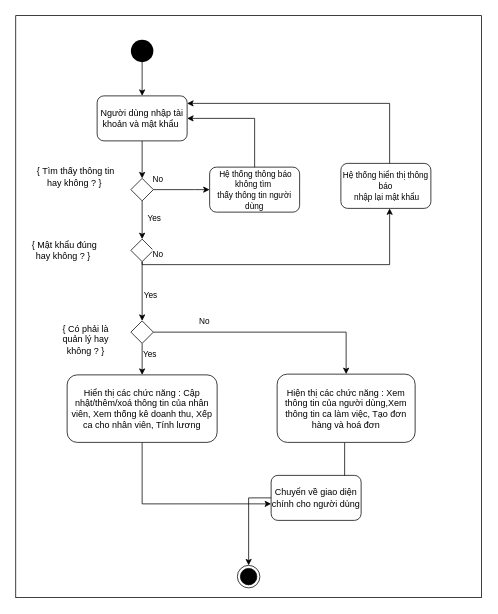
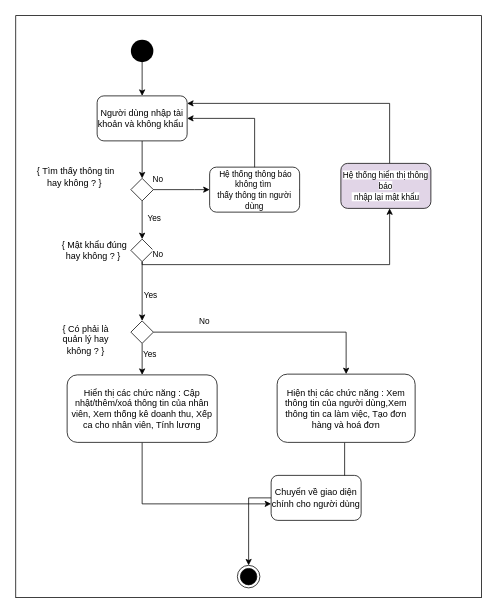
  <mxCell id="0" />
  <mxCell id="1" parent="0" />
  <mxCell id="2" value="" style="rounded=0;whiteSpace=wrap;html=1;fillColor=none;" vertex="1" parent="1"><mxGeometry x="20.5" y="20" width="621" height="776" as="geometry" /></mxCell>
  <mxCell id="3" style="edgeStyle=orthogonalEdgeStyle;rounded=0;orthogonalLoop=1;jettySize=auto;html=1;entryX=0.5;entryY=0;entryDx=0;entryDy=0;" parent="1" source="4" target="12" edge="1"><mxGeometry relative="1" as="geometry" /></mxCell>
- <mxCell id="4" value="Người dùng nhập tài khoản và&amp;nbsp;mật khẩu&amp;nbsp;" style="rounded=1;whiteSpace=wrap;html=1;" parent="1" vertex="1"><mxGeometry x="129" y="127" width="120" height="60" as="geometry" /></mxCell>
+ <mxCell id="4" value="Người dùng nhập tài khoản và&amp;nbsp;không khẩu&amp;nbsp;" style="rounded=1;whiteSpace=wrap;html=1;" parent="1" vertex="1"><mxGeometry x="129" y="127" width="120" height="60" as="geometry" /></mxCell>
  <mxCell id="5" style="edgeStyle=orthogonalEdgeStyle;rounded=0;orthogonalLoop=1;jettySize=auto;html=1;entryX=0.5;entryY=0;entryDx=0;entryDy=0;exitX=0.5;exitY=1;exitDx=0;exitDy=0;" parent="1" source="6" target="4" edge="1"><mxGeometry relative="1" as="geometry" /></mxCell>
  <mxCell id="6" value="" style="ellipse;fillColor=#000000;strokeColor=none;" parent="1" vertex="1"><mxGeometry x="174" y="52" width="30" height="30" as="geometry" /></mxCell>
  <mxCell id="7" value="" style="ellipse;html=1;shape=endState;fillColor=#000000;strokeColor=#000000;" parent="1" vertex="1"><mxGeometry x="316" y="753" width="30" height="30" as="geometry" /></mxCell>
  <mxCell id="8" style="edgeStyle=orthogonalEdgeStyle;rounded=0;orthogonalLoop=1;jettySize=auto;html=1;exitX=1;exitY=0.5;exitDx=0;exitDy=0;entryX=1;entryY=0.5;entryDx=0;entryDy=0;" parent="1" source="30" target="4" edge="1"><mxGeometry relative="1" as="geometry"><Array as="points"><mxPoint x="339" y="252" /><mxPoint x="339" y="157" /></Array></mxGeometry></mxCell>
  <mxCell id="9" style="edgeStyle=orthogonalEdgeStyle;rounded=0;orthogonalLoop=1;jettySize=auto;html=1;entryX=0.5;entryY=0;entryDx=0;entryDy=0;" parent="1" source="12" target="18" edge="1"><mxGeometry relative="1" as="geometry" /></mxCell>
  <mxCell id="10" value="Yes" style="edgeLabel;html=1;align=center;verticalAlign=middle;resizable=0;points=[];" parent="9" vertex="1" connectable="0"><mxGeometry x="-0.143" y="1" relative="1" as="geometry"><mxPoint x="14" as="offset" /></mxGeometry></mxCell>
  <mxCell id="11" value="Yes" style="edgeLabel;html=1;align=center;verticalAlign=middle;resizable=0;points=[];" vertex="1" connectable="0" parent="9"><mxGeometry x="-0.143" y="1" relative="1" as="geometry"><mxPoint x="9" y="103" as="offset" /></mxGeometry></mxCell>
  <mxCell id="12" value="" style="rhombus;" parent="1" vertex="1"><mxGeometry x="174" y="237" width="30" height="30" as="geometry" /></mxCell>
  <mxCell id="13" style="edgeStyle=orthogonalEdgeStyle;rounded=0;orthogonalLoop=1;jettySize=auto;html=1;exitX=0.5;exitY=1;exitDx=0;exitDy=0;" parent="1" source="6" target="6" edge="1"><mxGeometry relative="1" as="geometry" /></mxCell>
  <mxCell id="14" style="edgeStyle=orthogonalEdgeStyle;rounded=0;orthogonalLoop=1;jettySize=auto;html=1;entryX=0;entryY=0.633;entryDx=0;entryDy=0;entryPerimeter=0;" parent="1" source="15" target="36" edge="1"><mxGeometry relative="1" as="geometry"><Array as="points"><mxPoint x="189" y="671" /></Array></mxGeometry></mxCell>
  <mxCell id="15" value="Hiển thị các chức năng : Cập nhật/thêm/xoá thông tin của nhân viên, Xem thống kê doanh thu, Xếp ca cho nhân viên, Tính lương" style="rounded=1;whiteSpace=wrap;html=1;" parent="1" vertex="1"><mxGeometry x="89" y="499" width="200" height="90" as="geometry" /></mxCell>
  <mxCell id="16" style="edgeStyle=orthogonalEdgeStyle;rounded=0;orthogonalLoop=1;jettySize=auto;html=1;" parent="1" source="27" edge="1"><mxGeometry relative="1" as="geometry"><mxPoint x="249" y="137" as="targetPoint" /><Array as="points"><mxPoint x="519" y="137" /></Array></mxGeometry></mxCell>
  <mxCell id="17" style="edgeStyle=orthogonalEdgeStyle;rounded=0;orthogonalLoop=1;jettySize=auto;html=1;entryX=0.5;entryY=0;entryDx=0;entryDy=0;" parent="1" source="18" target="23" edge="1"><mxGeometry relative="1" as="geometry" /></mxCell>
  <mxCell id="18" value="" style="rhombus;direction=east;" parent="1" vertex="1"><mxGeometry x="174" y="318" width="30" height="30" as="geometry" /></mxCell>
  <mxCell id="19" style="edgeStyle=orthogonalEdgeStyle;rounded=0;orthogonalLoop=1;jettySize=auto;html=1;entryX=0.5;entryY=0;entryDx=0;entryDy=0;" parent="1" source="23" target="34" edge="1"><mxGeometry relative="1" as="geometry"><mxPoint x="424" y="442" as="targetPoint" /></mxGeometry></mxCell>
  <mxCell id="20" value="No" style="edgeLabel;html=1;align=center;verticalAlign=middle;resizable=0;points=[];" parent="19" vertex="1" connectable="0"><mxGeometry x="-0.536" relative="1" as="geometry"><mxPoint x="-6" y="-15" as="offset" /></mxGeometry></mxCell>
  <mxCell id="21" style="edgeStyle=orthogonalEdgeStyle;rounded=0;orthogonalLoop=1;jettySize=auto;html=1;entryX=0.5;entryY=0;entryDx=0;entryDy=0;" parent="1" source="23" target="15" edge="1"><mxGeometry relative="1" as="geometry" /></mxCell>
  <mxCell id="22" value="Yes" style="edgeLabel;html=1;align=center;verticalAlign=middle;resizable=0;points=[];" parent="21" vertex="1" connectable="0"><mxGeometry x="-0.323" y="-3" relative="1" as="geometry"><mxPoint x="12" as="offset" /></mxGeometry></mxCell>
  <mxCell id="23" value="" style="rhombus;rotation=0;" parent="1" vertex="1"><mxGeometry x="174" y="427" width="30" height="30" as="geometry" /></mxCell>
  <mxCell id="24" value="&amp;nbsp;{ Tìm thấy thông tin hay không ? }" style="text;html=1;strokeColor=none;fillColor=none;align=center;verticalAlign=middle;whiteSpace=wrap;rounded=0;" parent="1" vertex="1"><mxGeometry x="39" y="217" width="120" height="35" as="geometry" /></mxCell>
- <mxCell id="25" value="&amp;nbsp;{ Mật khẩu đúng hay không ? }" style="text;html=1;strokeColor=none;fillColor=none;align=center;verticalAlign=middle;whiteSpace=wrap;rounded=0;" parent="1" vertex="1"><mxGeometry x="34" y="318" width="100" height="30" as="geometry" /></mxCell>
+ <mxCell id="25" value="&amp;nbsp;{ Mật khẩu đúng hay không ? }" style="text;html=1;strokeColor=none;fillColor=none;align=center;verticalAlign=middle;whiteSpace=wrap;rounded=0;" parent="1" vertex="1"><mxGeometry x="74" y="318" width="100" height="30" as="geometry" /></mxCell>
  <mxCell id="26" value="{ Có phải là quản lý hay không ? }" style="text;html=1;strokeColor=none;fillColor=none;align=center;verticalAlign=middle;whiteSpace=wrap;rounded=0;" parent="1" vertex="1"><mxGeometry x="74" y="429.5" width="80" height="45" as="geometry" /></mxCell>
- <mxCell id="27" value="&lt;span style=&quot;font-size: 11px ; background-color: rgb(255 , 255 , 255)&quot;&gt;Hệ thống hiển thị thông báo&lt;/span&gt;&lt;br style=&quot;font-size: 11px&quot;&gt;&lt;span style=&quot;font-size: 11px ; background-color: rgb(255 , 255 , 255)&quot;&gt;&amp;nbsp;nhập lại mật khẩu&lt;/span&gt;" style="rounded=1;whiteSpace=wrap;html=1;" parent="1" vertex="1"><mxGeometry x="454" y="217" width="120" height="60" as="geometry" /></mxCell>
+ <mxCell id="27" value="&lt;span style=&quot;font-size: 11px ; background-color: rgb(255 , 255 , 255)&quot;&gt;Hệ thống hiển thị thông báo&lt;/span&gt;&lt;br style=&quot;font-size: 11px&quot;&gt;&lt;span style=&quot;font-size: 11px ; background-color: rgb(255 , 255 , 255)&quot;&gt;&amp;nbsp;nhập lại mật khẩu&lt;/span&gt;" style="rounded=1;whiteSpace=wrap;html=1;fillColor=#e1d5e7;" parent="1" vertex="1"><mxGeometry x="454" y="217" width="120" height="60" as="geometry" /></mxCell>
  <mxCell id="28" style="edgeStyle=orthogonalEdgeStyle;rounded=0;orthogonalLoop=1;jettySize=auto;html=1;" parent="1" source="18" edge="1"><mxGeometry relative="1" as="geometry"><mxPoint x="204" y="352" as="sourcePoint" /><mxPoint x="519" y="277" as="targetPoint" /><Array as="points"><mxPoint x="519" y="352" /><mxPoint x="519" y="277" /></Array></mxGeometry></mxCell>
  <mxCell id="29" value="No&#13;" style="edgeLabel;html=1;align=center;verticalAlign=middle;resizable=0;points=[];" parent="28" vertex="1" connectable="0"><mxGeometry x="-0.884" y="3" relative="1" as="geometry"><mxPoint y="-12" as="offset" /></mxGeometry></mxCell>
  <mxCell id="30" value="&lt;span style=&quot;font-size: 11px ; background-color: rgb(255 , 255 , 255)&quot;&gt;&amp;nbsp;Hệ thống thông báo không tìm&amp;nbsp;&lt;/span&gt;&lt;br style=&quot;font-size: 11px&quot;&gt;&lt;span style=&quot;font-size: 11px ; background-color: rgb(255 , 255 , 255)&quot;&gt;thấy thông tin người dùng&lt;/span&gt;" style="rounded=1;whiteSpace=wrap;html=1;" parent="1" vertex="1"><mxGeometry x="279" y="222" width="120" height="60" as="geometry" /></mxCell>
  <mxCell id="31" style="edgeStyle=orthogonalEdgeStyle;rounded=0;orthogonalLoop=1;jettySize=auto;html=1;exitX=1;exitY=0.5;exitDx=0;exitDy=0;" parent="1" source="12" edge="1"><mxGeometry relative="1" as="geometry"><mxPoint x="204" y="252" as="sourcePoint" /><mxPoint x="279" y="252" as="targetPoint" /><Array as="points"><mxPoint x="259" y="252" /><mxPoint x="259" y="252" /></Array></mxGeometry></mxCell>
  <mxCell id="32" value="No&#13;" style="edgeLabel;html=1;align=center;verticalAlign=middle;resizable=0;points=[];" parent="31" vertex="1" connectable="0"><mxGeometry x="-0.749" y="-3" relative="1" as="geometry"><mxPoint x="-4" y="-18" as="offset" /></mxGeometry></mxCell>
  <mxCell id="33" style="edgeStyle=orthogonalEdgeStyle;rounded=0;orthogonalLoop=1;jettySize=auto;html=1;entryX=1;entryY=0.65;entryDx=0;entryDy=0;entryPerimeter=0;" parent="1" source="34" target="36" edge="1"><mxGeometry relative="1" as="geometry"><Array as="points"><mxPoint x="459" y="672" /></Array></mxGeometry></mxCell>
  <mxCell id="34" value="Hiện thị các chức năng : Xem thông tin của người dùng,Xem thông tin ca làm việc, Tạo đơn hàng và hoá đơn" style="rounded=1;whiteSpace=wrap;html=1;" parent="1" vertex="1"><mxGeometry x="369" y="498" width="184" height="91" as="geometry" /></mxCell>
  <mxCell id="35" style="edgeStyle=orthogonalEdgeStyle;rounded=0;orthogonalLoop=1;jettySize=auto;html=1;entryX=0.5;entryY=0;entryDx=0;entryDy=0;" parent="1" source="36" target="7" edge="1"><mxGeometry relative="1" as="geometry" /></mxCell>
  <mxCell id="36" value="Chuyển về giao diện chính cho người dùng" style="rounded=1;whiteSpace=wrap;html=1;" parent="1" vertex="1"><mxGeometry x="361" y="633" width="120" height="60" as="geometry" /></mxCell>
